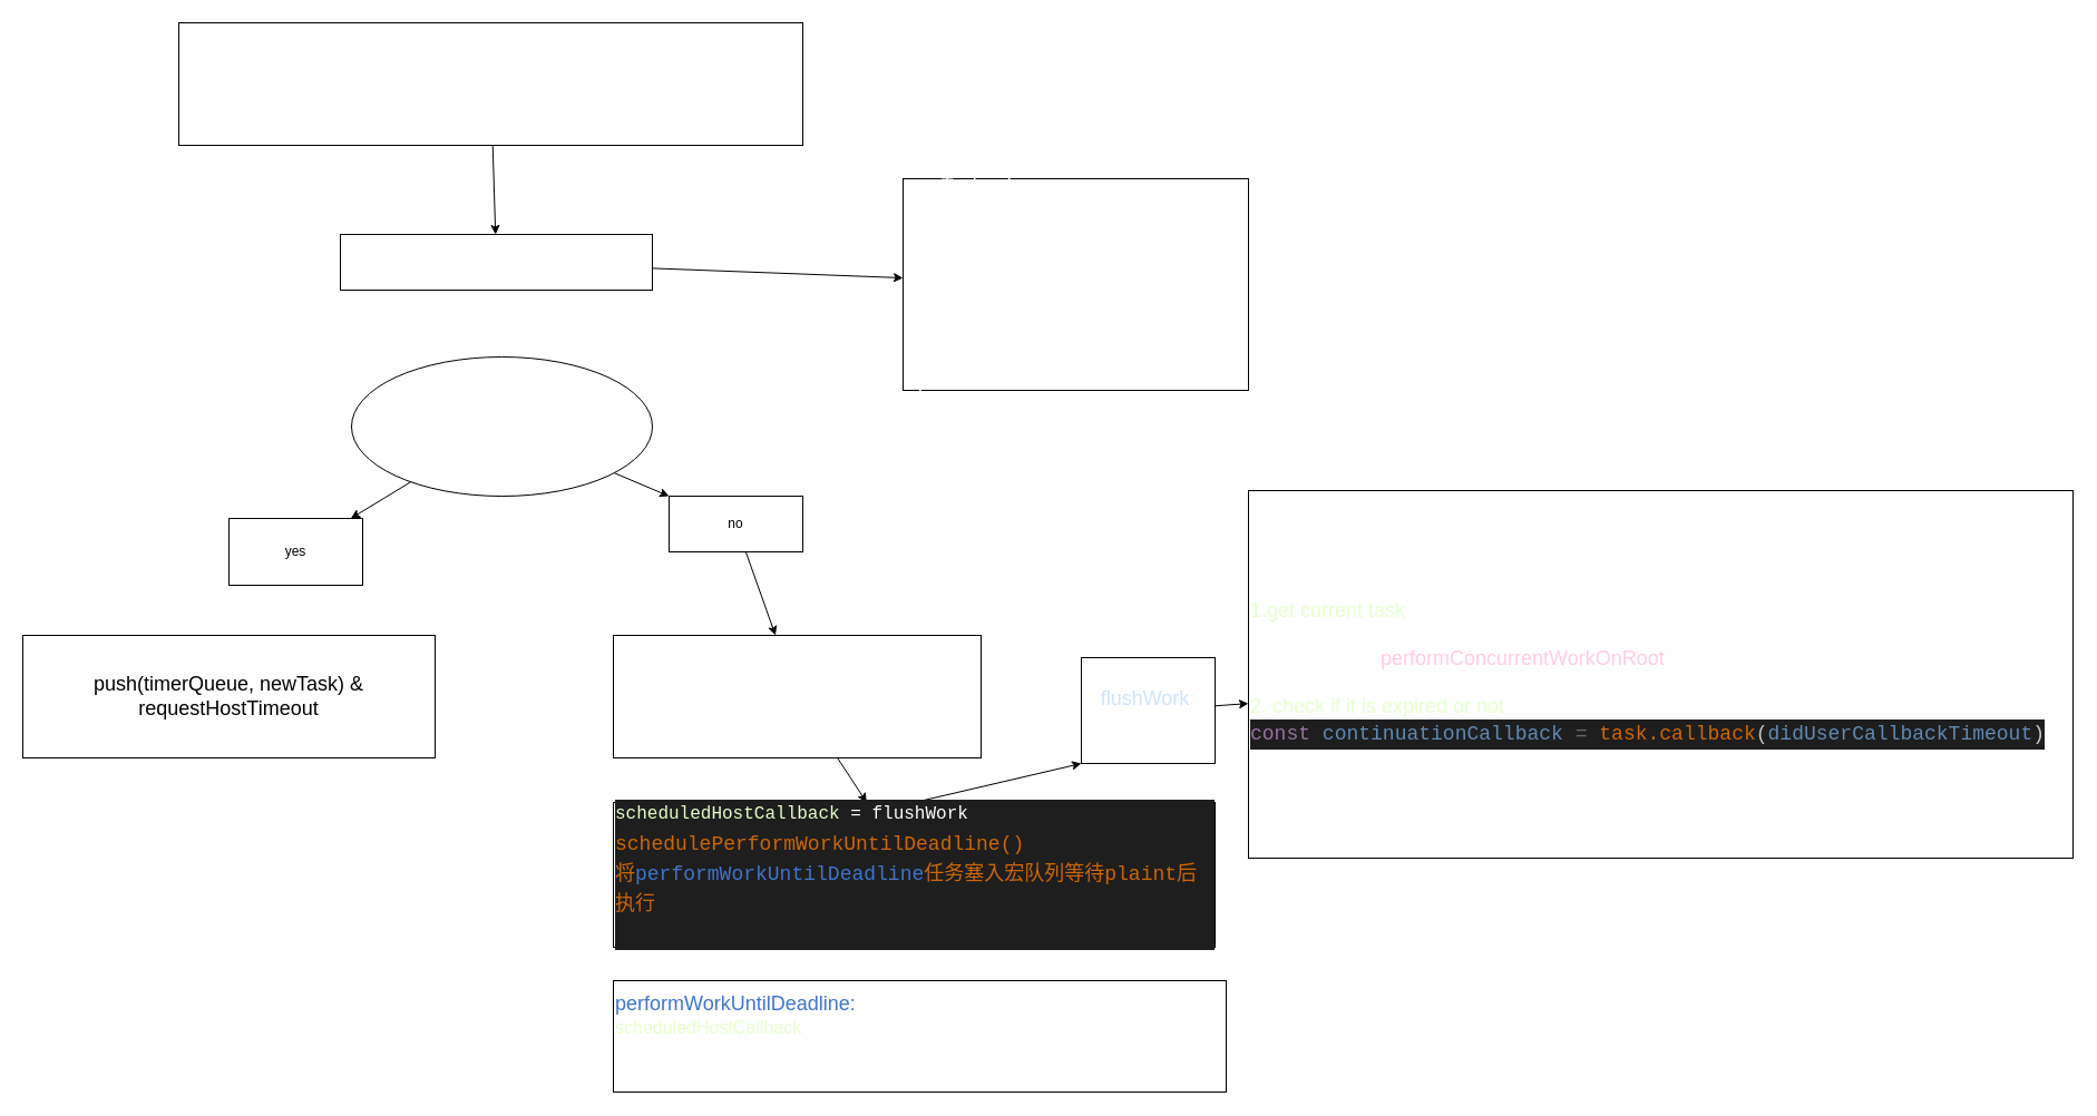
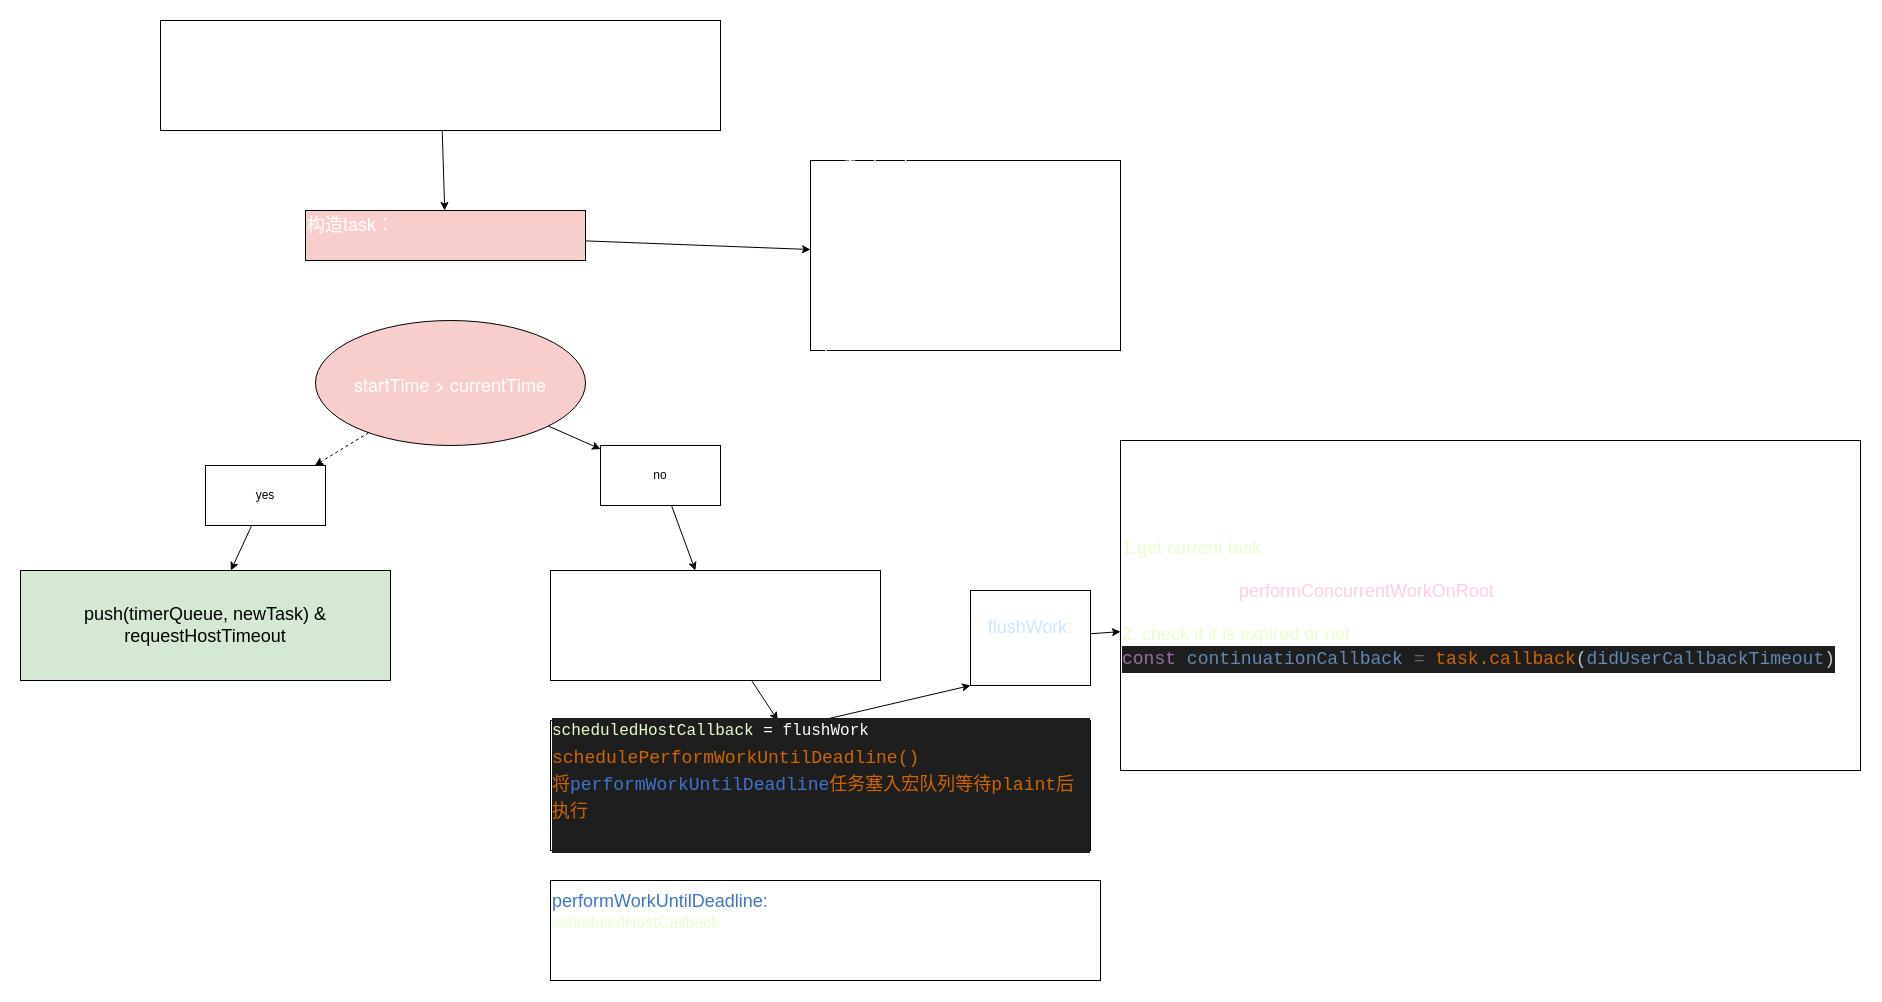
  <mxCell id="0" />
  <mxCell id="1" parent="0" />
  <mxCell id="2" value="" style="edgeStyle=none;html=1;fontSize=18;fontColor=#fff;" parent="1" source="3" target="5" edge="1"><mxGeometry relative="1" as="geometry" /></mxCell>
  <mxCell id="3" value="&lt;p class=&quot;p1&quot; style=&quot;margin: 0px ; font-stretch: normal ; line-height: normal ; font-family: &amp;#34;helvetica neue&amp;#34; ; font-size: 18px&quot;&gt;&lt;font color=&quot;#ffffff&quot;&gt;unstable_scheduleCallback&lt;span class=&quot;s1&quot; style=&quot;font-stretch: normal ; line-height: normal ; font-family: &amp;#34;pingfang sc&amp;#34;&quot;&gt;[&lt;/span&gt;priorityLevel, &lt;b&gt;callback&lt;/b&gt;, options&lt;span class=&quot;s1&quot; style=&quot;font-stretch: normal ; line-height: normal ; font-family: &amp;#34;pingfang sc&amp;#34;&quot;&gt;]&lt;/span&gt;&lt;/font&gt;&lt;/p&gt;" style="rounded=0;whiteSpace=wrap;html=1;" parent="1" vertex="1"><mxGeometry x="160" y="20" width="560" height="110" as="geometry" /></mxCell>
  <mxCell id="4" value="" style="edgeStyle=none;html=1;fontSize=16;fontColor=#4074CE;" parent="1" source="5" target="18" edge="1"><mxGeometry relative="1" as="geometry" /></mxCell>
- <mxCell id="5" value="&lt;p class=&quot;p1&quot; style=&quot;margin: 0px ; font-stretch: normal ; line-height: normal ; font-family: &amp;#34;helvetica neue&amp;#34; ; font-size: 18px&quot;&gt;&lt;font color=&quot;#ffffff&quot; style=&quot;font-size: 18px&quot;&gt;构造task：&lt;/font&gt;&lt;/p&gt;&lt;p class=&quot;p2&quot; style=&quot;margin: 0px ; font-stretch: normal ; line-height: normal ; font-family: &amp;#34;helvetica neue&amp;#34; ; min-height: 14px ; font-size: 18px&quot;&gt;&lt;br&gt;&lt;/p&gt;" style="whiteSpace=wrap;html=1;rounded=0;align=left;" parent="1" vertex="1"><mxGeometry x="305" y="210" width="280" height="50" as="geometry" /></mxCell>
- <mxCell id="6" value="" style="edgeStyle=none;html=1;fontSize=18;fontColor=#fff;" parent="1" source="8" target="10" edge="1"><mxGeometry relative="1" as="geometry" /></mxCell>
+ <mxCell id="5" value="&lt;p class=&quot;p1&quot; style=&quot;margin: 0px ; font-stretch: normal ; line-height: normal ; font-family: &amp;#34;helvetica neue&amp;#34; ; font-size: 18px&quot;&gt;&lt;font color=&quot;#ffffff&quot; style=&quot;font-size: 18px&quot;&gt;构造task：&lt;/font&gt;&lt;/p&gt;&lt;p class=&quot;p2&quot; style=&quot;margin: 0px ; font-stretch: normal ; line-height: normal ; font-family: &amp;#34;helvetica neue&amp;#34; ; min-height: 14px ; font-size: 18px&quot;&gt;&lt;br&gt;&lt;/p&gt;" style="whiteSpace=wrap;html=1;rounded=0;align=left;fillColor=#f8cecc;" parent="1" vertex="1"><mxGeometry x="305" y="210" width="280" height="50" as="geometry" /></mxCell>
+ <mxCell id="6" value="" style="edgeStyle=none;html=1;fontSize=18;fontColor=#fff;dashed=1;" parent="1" source="8" target="10" edge="1"><mxGeometry relative="1" as="geometry" /></mxCell>
  <mxCell id="7" value="" style="edgeStyle=none;html=1;fontSize=18;fontColor=#fff;" parent="1" source="8" target="12" edge="1"><mxGeometry relative="1" as="geometry" /></mxCell>
- <mxCell id="8" value="&lt;p class=&quot;p1&quot; style=&quot;margin: 0px ; font-stretch: normal ; line-height: normal ; font-family: &amp;#34;helvetica neue&amp;#34;&quot;&gt;&lt;font style=&quot;font-size: 18px&quot; color=&quot;#ffffff&quot;&gt;startTime &amp;gt; currentTime&lt;/font&gt;&lt;/p&gt;" style="ellipse;whiteSpace=wrap;html=1;align=center;rounded=0;" parent="1" vertex="1"><mxGeometry x="315" y="320" width="270" height="125" as="geometry" /></mxCell>
+ <mxCell id="8" value="&lt;p class=&quot;p1&quot; style=&quot;margin: 0px ; font-stretch: normal ; line-height: normal ; font-family: &amp;#34;helvetica neue&amp;#34;&quot;&gt;&lt;font style=&quot;font-size: 18px&quot; color=&quot;#ffffff&quot;&gt;startTime &amp;gt; currentTime&lt;/font&gt;&lt;/p&gt;" style="ellipse;whiteSpace=wrap;html=1;align=center;rounded=0;fillColor=#f8cecc;" parent="1" vertex="1"><mxGeometry x="315" y="320" width="270" height="125" as="geometry" /></mxCell>
+ <mxCell id="9" value="" style="edgeStyle=none;html=1;fontSize=18;fontColor=#fff;" parent="1" source="10" target="13" edge="1"><mxGeometry relative="1" as="geometry" /></mxCell>
  <mxCell id="10" value="yes" style="rounded=0;whiteSpace=wrap;html=1;" parent="1" vertex="1"><mxGeometry x="205" y="465" width="120" height="60" as="geometry" /></mxCell>
  <mxCell id="11" value="" style="edgeStyle=none;html=1;fontSize=18;fontColor=#fff;" parent="1" source="12" target="15" edge="1"><mxGeometry relative="1" as="geometry" /></mxCell>
- <mxCell id="12" value="no&lt;br&gt;" style="whiteSpace=wrap;html=1;rounded=0;" parent="1" vertex="1"><mxGeometry x="600" y="445" width="120" height="50" as="geometry" /></mxCell>
- <mxCell id="13" value="&lt;span&gt;&lt;font style=&quot;font-size: 18px&quot;&gt;push(timerQueue, newTask) &amp;amp; requestHostTimeout&lt;/font&gt;&lt;/span&gt;" style="rounded=0;whiteSpace=wrap;html=1;" parent="1" vertex="1"><mxGeometry x="20" y="570" width="370" height="110" as="geometry" /></mxCell>
+ <mxCell id="12" value="no&lt;br&gt;" style="whiteSpace=wrap;html=1;rounded=0;" parent="1" vertex="1"><mxGeometry x="600" y="445" width="120" height="60" as="geometry" /></mxCell>
+ <mxCell id="13" value="&lt;span&gt;&lt;font style=&quot;font-size: 18px&quot;&gt;push(timerQueue, newTask) &amp;amp; requestHostTimeout&lt;/font&gt;&lt;/span&gt;" style="rounded=0;whiteSpace=wrap;html=1;fillColor=#d5e8d4;" parent="1" vertex="1"><mxGeometry x="20" y="570" width="370" height="110" as="geometry" /></mxCell>
  <mxCell id="14" value="" style="edgeStyle=none;html=1;fontSize=16;fontColor=#4074CE;" parent="1" source="15" target="17" edge="1"><mxGeometry relative="1" as="geometry" /></mxCell>
  <mxCell id="15" value="&lt;p class=&quot;p1&quot; style=&quot;margin: 0px ; font-stretch: normal ; line-height: normal ; font-family: &amp;#34;helvetica neue&amp;#34;&quot;&gt;&lt;font color=&quot;#ffffff&quot; style=&quot;font-size: 18px&quot;&gt;push(taskQueue, newTask) &amp;amp; requestHostCallback(flushWork);&lt;/font&gt;&lt;/p&gt;" style="rounded=0;whiteSpace=wrap;html=1;" parent="1" vertex="1"><mxGeometry x="550" y="570" width="330" height="110" as="geometry" /></mxCell>
  <mxCell id="16" style="edgeStyle=none;html=1;exitX=0.5;exitY=0;exitDx=0;exitDy=0;entryX=0;entryY=1;entryDx=0;entryDy=0;fontSize=18;fontColor=#FFFFFF;" parent="1" source="17" target="21" edge="1"><mxGeometry relative="1" as="geometry" /></mxCell>
  <mxCell id="17" value="&lt;div style=&quot;background-color: rgb(30 , 30 , 30) ; line-height: 27px&quot;&gt;&lt;font face=&quot;fira code, menlo, monaco, courier new, monospace&quot; style=&quot;font-size: 16px&quot; color=&quot;#e6ffcc&quot;&gt;scheduledHostCallback&lt;/font&gt;&lt;font face=&quot;fira code, menlo, monaco, courier new, monospace&quot; color=&quot;#ffffff&quot; style=&quot;font-size: 16px&quot;&gt; = flushWork&lt;/font&gt;&lt;br&gt;&lt;div style=&quot;color: rgb(197 , 200 , 198) ; font-family: &amp;#34;fira code&amp;#34; , &amp;#34;menlo&amp;#34; , &amp;#34;monaco&amp;#34; , &amp;#34;courier new&amp;#34; , monospace ; font-size: 18px ; line-height: 27px&quot;&gt;&lt;span style=&quot;color: #ce6700&quot;&gt;schedulePerformWorkUntilDeadline()&lt;/span&gt;&lt;/div&gt;&lt;div style=&quot;font-family: &amp;#34;fira code&amp;#34; , &amp;#34;menlo&amp;#34; , &amp;#34;monaco&amp;#34; , &amp;#34;courier new&amp;#34; , monospace ; font-size: 18px ; line-height: 27px&quot;&gt;&lt;span style=&quot;color: rgb(206 , 103 , 0)&quot;&gt;将&lt;/span&gt;&lt;span style=&quot;font-family: &amp;#34;fira code&amp;#34; , &amp;#34;menlo&amp;#34; , &amp;#34;monaco&amp;#34; , &amp;#34;courier new&amp;#34; , monospace&quot;&gt;&lt;font color=&quot;#4074ce&quot;&gt;performWorkUntilDeadline&lt;/font&gt;&lt;/span&gt;&lt;span style=&quot;color: rgb(206 , 103 , 0)&quot;&gt;任务&lt;/span&gt;&lt;span style=&quot;color: rgb(206 , 103 , 0)&quot;&gt;塞入宏队列等待plaint后执行&lt;/span&gt;&lt;/div&gt;&lt;div style=&quot;color: rgb(197 , 200 , 198) ; font-family: &amp;#34;fira code&amp;#34; , &amp;#34;menlo&amp;#34; , &amp;#34;monaco&amp;#34; , &amp;#34;courier new&amp;#34; , monospace ; font-size: 18px ; line-height: 27px&quot;&gt;&lt;span style=&quot;color: rgb(206 , 103 , 0)&quot;&gt;&amp;nbsp;&lt;/span&gt;&lt;/div&gt;&lt;/div&gt;" style="whiteSpace=wrap;html=1;rounded=0;align=left;" parent="1" vertex="1"><mxGeometry x="550" y="720" width="540" height="130" as="geometry" /></mxCell>
  <mxCell id="18" value="&lt;p class=&quot;p1&quot; style=&quot;margin: 0px ; font-stretch: normal ; line-height: normal ; font-family: &amp;#34;helvetica neue&amp;#34; ; font-size: 18px&quot;&gt;&lt;font color=&quot;#ffffff&quot;&gt;newTask = {&lt;/font&gt;&lt;/p&gt;&lt;p class=&quot;p1&quot; style=&quot;margin: 0px ; font-stretch: normal ; line-height: normal ; font-family: &amp;#34;helvetica neue&amp;#34; ; font-size: 18px&quot;&gt;&lt;font color=&quot;#ffffff&quot;&gt;&lt;span class=&quot;Apple-converted-space&quot;&gt;&amp;nbsp; &amp;nbsp;&amp;nbsp;&lt;/span&gt;id: taskIdCounter++,&lt;/font&gt;&lt;/p&gt;&lt;p class=&quot;p1&quot; style=&quot;margin: 0px ; font-stretch: normal ; line-height: normal ; font-family: &amp;#34;helvetica neue&amp;#34; ; font-size: 18px&quot;&gt;&lt;font color=&quot;#ffffff&quot;&gt;&lt;span class=&quot;Apple-converted-space&quot;&gt;&amp;nbsp; &amp;nbsp;&amp;nbsp;&lt;/span&gt;&lt;b&gt;callback&lt;/b&gt;,&lt;/font&gt;&lt;/p&gt;&lt;p class=&quot;p1&quot; style=&quot;margin: 0px ; font-stretch: normal ; line-height: normal ; font-family: &amp;#34;helvetica neue&amp;#34; ; font-size: 18px&quot;&gt;&lt;font color=&quot;#ffffff&quot;&gt;&lt;span class=&quot;Apple-converted-space&quot;&gt;&amp;nbsp; &amp;nbsp;&amp;nbsp;&lt;/span&gt;priorityLevel,&lt;/font&gt;&lt;/p&gt;&lt;p class=&quot;p1&quot; style=&quot;margin: 0px ; font-stretch: normal ; line-height: normal ; font-family: &amp;#34;helvetica neue&amp;#34; ; font-size: 18px&quot;&gt;&lt;font color=&quot;#ffffff&quot;&gt;&lt;span class=&quot;Apple-converted-space&quot;&gt;&amp;nbsp; &amp;nbsp;&amp;nbsp;&lt;/span&gt;startTime,&lt;/font&gt;&lt;/p&gt;&lt;p class=&quot;p1&quot; style=&quot;margin: 0px ; font-stretch: normal ; line-height: normal ; font-family: &amp;#34;helvetica neue&amp;#34; ; font-size: 18px&quot;&gt;&lt;font color=&quot;#ffffff&quot;&gt;&lt;span class=&quot;Apple-converted-space&quot;&gt;&amp;nbsp; &amp;nbsp;&amp;nbsp;&lt;/span&gt;expirationTime,&lt;/font&gt;&lt;/p&gt;&lt;p class=&quot;p1&quot; style=&quot;margin: 0px ; font-stretch: normal ; line-height: normal ; font-family: &amp;#34;helvetica neue&amp;#34; ; font-size: 18px&quot;&gt;&lt;font color=&quot;#ffffff&quot;&gt;&lt;span class=&quot;Apple-converted-space&quot;&gt;&amp;nbsp; &amp;nbsp;&amp;nbsp;&lt;/span&gt;sortIndex: -1,&lt;/font&gt;&lt;/p&gt;&lt;p class=&quot;p1&quot; style=&quot;margin: 0px ; font-stretch: normal ; line-height: normal ; font-family: &amp;#34;helvetica neue&amp;#34; ; font-size: 18px&quot;&gt;&lt;font color=&quot;#ffffff&quot;&gt;&lt;span class=&quot;Apple-converted-space&quot;&gt;&amp;nbsp;&amp;nbsp;&lt;/span&gt;}&lt;/font&gt;&lt;/p&gt;" style="whiteSpace=wrap;html=1;align=left;rounded=0;" parent="1" vertex="1"><mxGeometry x="810" y="160" width="310" height="190" as="geometry" /></mxCell>
  <mxCell id="19" value="&lt;font style=&quot;font-size: 18px&quot;&gt;performWorkUntilDeadline:&lt;br&gt;&lt;/font&gt;&lt;font color=&quot;#e6ffcc&quot;&gt;scheduledHostCallback&lt;/font&gt;&lt;font color=&quot;#ffffff&quot;&gt; !== null&lt;br&gt;hasMoreWork = scheduledHostCallback(hasTimeRemaining, currentTime)&lt;br&gt;if(hasMoreWork) schedulePerformWorkUntilDeadline();&lt;br&gt;&lt;/font&gt;" style="whiteSpace=wrap;html=1;fontSize=16;fontColor=#4074CE;align=left;" parent="1" vertex="1"><mxGeometry x="550" y="880" width="550" height="100" as="geometry" /></mxCell>
  <mxCell id="20" value="" style="edgeStyle=none;html=1;fontSize=18;fontColor=#FFFFFF;" parent="1" source="21" target="22" edge="1"><mxGeometry relative="1" as="geometry" /></mxCell>
  <mxCell id="21" value="&lt;font color=&quot;#cce5ff&quot;&gt;flushWork&lt;/font&gt;:&lt;br&gt;&lt;font color=&quot;#ffffff&quot;&gt;workLoop&lt;/font&gt;" style="whiteSpace=wrap;html=1;fontSize=18;fontColor=#E6FFCC;" parent="1" vertex="1"><mxGeometry x="970" y="590" width="120" height="95" as="geometry" /></mxCell>
  <mxCell id="22" value="&lt;div&gt;1.get current task&lt;/div&gt;&lt;font color=&quot;#ffffff&quot;&gt;&lt;br&gt;&lt;/font&gt;&lt;span style=&quot;color: rgb(255 , 255 , 255)&quot;&gt;current task is&amp;nbsp;&lt;/span&gt;&lt;font color=&quot;#ffcce6&quot;&gt;performConcurrentWorkOnRoot&lt;/font&gt;&lt;div&gt;&lt;font color=&quot;#ffffff&quot;&gt;&amp;nbsp;&lt;/font&gt;&lt;br&gt;2. check if it is expired or not&lt;br&gt;&lt;div style=&quot;color: rgb(197 , 200 , 198) ; background-color: rgb(30 , 30 , 30) ; font-family: &amp;#34;fira code&amp;#34; , &amp;#34;menlo&amp;#34; , &amp;#34;monaco&amp;#34; , &amp;#34;courier new&amp;#34; , monospace ; line-height: 27px&quot;&gt;&lt;span style=&quot;font-family: &amp;#34;fira code&amp;#34; , &amp;#34;menlo&amp;#34; , &amp;#34;monaco&amp;#34; , &amp;#34;courier new&amp;#34; , monospace ; color: rgb(152 , 114 , 162)&quot;&gt;const&lt;/span&gt;&lt;span style=&quot;font-family: &amp;#34;fira code&amp;#34; , &amp;#34;menlo&amp;#34; , &amp;#34;monaco&amp;#34; , &amp;#34;courier new&amp;#34; , monospace&quot;&gt; &lt;/span&gt;&lt;span style=&quot;font-family: &amp;#34;fira code&amp;#34; , &amp;#34;menlo&amp;#34; , &amp;#34;monaco&amp;#34; , &amp;#34;courier new&amp;#34; , monospace ; color: rgb(96 , 137 , 180)&quot;&gt;continuationCallback&lt;/span&gt;&lt;span style=&quot;font-family: &amp;#34;fira code&amp;#34; , &amp;#34;menlo&amp;#34; , &amp;#34;monaco&amp;#34; , &amp;#34;courier new&amp;#34; , monospace&quot;&gt; &lt;/span&gt;&lt;span style=&quot;font-family: &amp;#34;fira code&amp;#34; , &amp;#34;menlo&amp;#34; , &amp;#34;monaco&amp;#34; , &amp;#34;courier new&amp;#34; , monospace ; color: rgb(103 , 104 , 103)&quot;&gt;=&lt;/span&gt;&lt;span style=&quot;font-family: &amp;#34;fira code&amp;#34; , &amp;#34;menlo&amp;#34; , &amp;#34;monaco&amp;#34; , &amp;#34;courier new&amp;#34; , monospace&quot;&gt; &lt;/span&gt;&lt;span style=&quot;color: #ce6700&quot;&gt;task.callback&lt;/span&gt;(&lt;span style=&quot;color: #6089b4&quot;&gt;didUserCallbackTimeout&lt;/span&gt;)&lt;/div&gt;&lt;/div&gt;" style="whiteSpace=wrap;html=1;fontSize=18;fontColor=#E6FFCC;align=left;" parent="1" vertex="1"><mxGeometry x="1120" y="440" width="740" height="330" as="geometry" /></mxCell>
